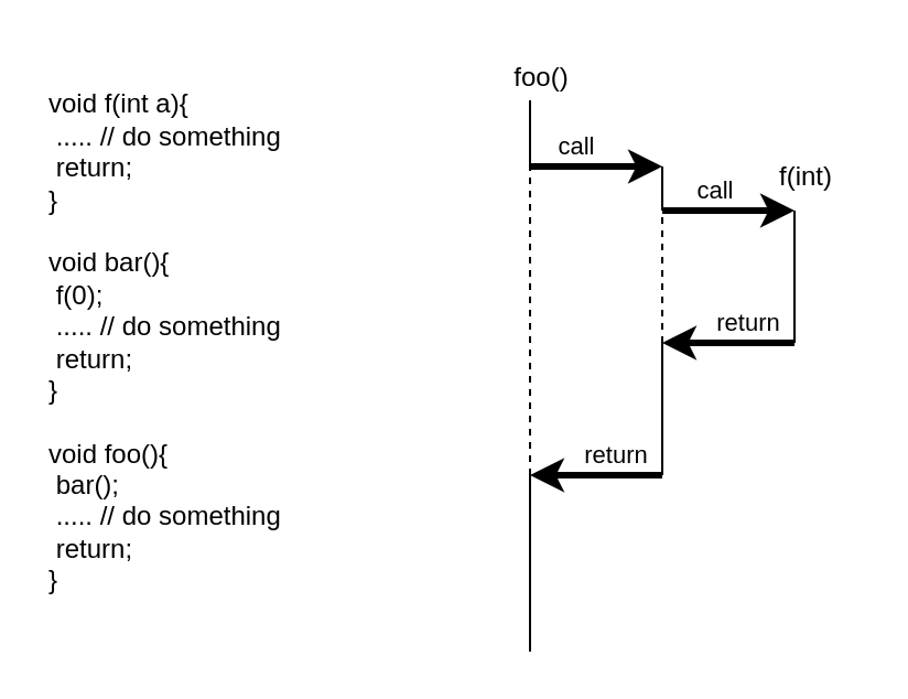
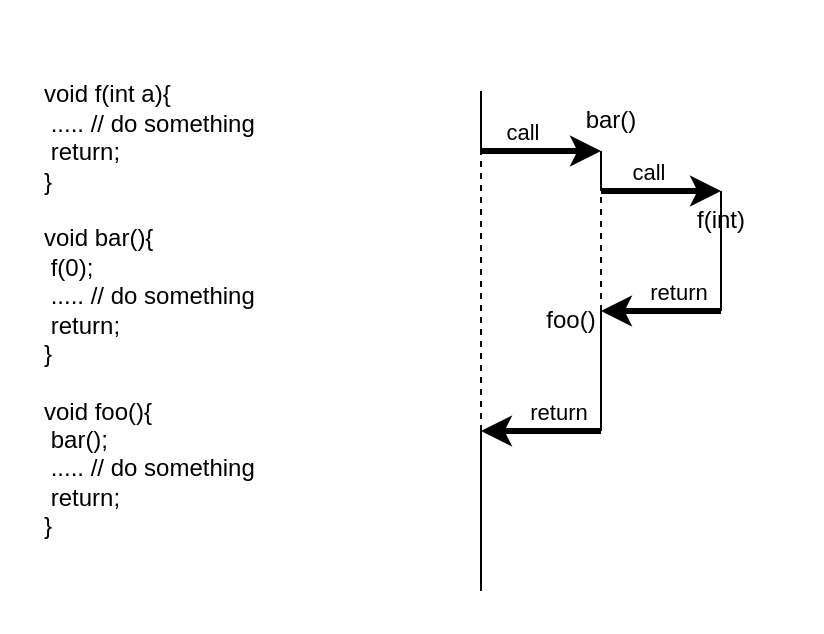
  <mxCell id="0" />
  <mxCell id="1" parent="0" />
  <mxCell id="2" value="void f(int a){&lt;br&gt;&lt;span style=&quot;&quot;&gt; &lt;/span&gt;&lt;span style=&quot;white-space: pre;&quot;&gt; &lt;/span&gt;..... // do something&lt;br&gt;&lt;span style=&quot;&quot;&gt; &lt;/span&gt;&lt;span style=&quot;white-space: pre;&quot;&gt; &lt;/span&gt;return;&lt;br&gt;}&lt;br&gt;&lt;br&gt;void bar(){&lt;br&gt;&lt;span style=&quot;&quot;&gt; &lt;/span&gt;&lt;span style=&quot;white-space: pre;&quot;&gt; &lt;/span&gt;f(0);&lt;br&gt;&lt;span style=&quot;&quot;&gt; &lt;/span&gt;&lt;span style=&quot;white-space: pre;&quot;&gt; &lt;/span&gt;..... // do something&lt;br&gt;&lt;span style=&quot;&quot;&gt; &lt;/span&gt;&lt;span style=&quot;white-space: pre;&quot;&gt; &lt;/span&gt;return;&lt;br&gt;}&lt;br&gt;&lt;br&gt;void foo(){&lt;br&gt;&lt;span style=&quot;&quot;&gt; &lt;/span&gt;&lt;span style=&quot;white-space: pre;&quot;&gt; &lt;/span&gt;bar();&lt;br&gt;&lt;span style=&quot;white-space: pre;&quot;&gt; &lt;/span&gt;..... // do something&lt;br&gt;&lt;span style=&quot;&quot;&gt; &lt;/span&gt;&lt;span style=&quot;white-space: pre;&quot;&gt; &lt;/span&gt;return;&lt;br&gt;}" style="text;html=1;strokeColor=none;fillColor=none;align=left;verticalAlign=middle;whiteSpace=wrap;rounded=0;" vertex="1" parent="1"><mxGeometry x="20" y="105" width="166" height="100" as="geometry" /></mxCell>
  <mxCell id="3" value="" style="group" vertex="1" connectable="0" parent="1"><mxGeometry x="220" y="20" width="170" height="275" as="geometry" /></mxCell>
  <mxCell id="4" value="" style="endArrow=none;html=1;rounded=0;" edge="1" parent="3"><mxGeometry width="50" height="50" relative="1" as="geometry"><mxPoint x="20" y="55" as="sourcePoint" /><mxPoint x="20" y="25" as="targetPoint" /></mxGeometry></mxCell>
  <mxCell id="5" value="" style="endArrow=classic;html=1;rounded=0;labelBorderColor=default;strokeWidth=3;" edge="1" parent="3"><mxGeometry width="50" height="50" relative="1" as="geometry"><mxPoint x="20" y="55" as="sourcePoint" /><mxPoint x="80" y="55" as="targetPoint" /></mxGeometry></mxCell>
  <mxCell id="6" value="call" style="edgeLabel;html=1;align=center;verticalAlign=middle;resizable=0;points=[];" vertex="1" connectable="0" parent="5"><mxGeometry x="-0.4" y="-3" relative="1" as="geometry"><mxPoint x="2" y="-13" as="offset" /></mxGeometry></mxCell>
  <mxCell id="7" value="" style="endArrow=none;html=1;rounded=0;" edge="1" parent="3"><mxGeometry width="50" height="50" relative="1" as="geometry"><mxPoint x="80" y="75" as="sourcePoint" /><mxPoint x="80" y="55" as="targetPoint" /></mxGeometry></mxCell>
  <mxCell id="8" value="" style="endArrow=classic;html=1;rounded=0;strokeWidth=3;" edge="1" parent="3"><mxGeometry width="50" height="50" relative="1" as="geometry"><mxPoint x="80" y="75" as="sourcePoint" /><mxPoint x="140" y="75" as="targetPoint" /></mxGeometry></mxCell>
  <mxCell id="9" value="call" style="edgeLabel;html=1;align=center;verticalAlign=middle;resizable=0;points=[];" vertex="1" connectable="0" parent="8"><mxGeometry x="-0.233" y="-1" relative="1" as="geometry"><mxPoint y="-11" as="offset" /></mxGeometry></mxCell>
  <mxCell id="10" value="" style="endArrow=none;html=1;rounded=0;" edge="1" parent="3"><mxGeometry width="50" height="50" relative="1" as="geometry"><mxPoint x="140" y="135" as="sourcePoint" /><mxPoint x="140" y="75" as="targetPoint" /></mxGeometry></mxCell>
  <mxCell id="11" value="" style="endArrow=classic;html=1;rounded=0;strokeWidth=3;" edge="1" parent="3"><mxGeometry width="50" height="50" relative="1" as="geometry"><mxPoint x="140" y="135" as="sourcePoint" /><mxPoint x="80" y="135" as="targetPoint" /></mxGeometry></mxCell>
  <mxCell id="12" value="return" style="edgeLabel;html=1;align=center;verticalAlign=middle;resizable=0;points=[];" vertex="1" connectable="0" parent="11"><mxGeometry x="-0.267" relative="1" as="geometry"><mxPoint y="-10" as="offset" /></mxGeometry></mxCell>
  <mxCell id="13" value="" style="endArrow=none;dashed=1;html=1;rounded=0;" edge="1" parent="3"><mxGeometry width="50" height="50" relative="1" as="geometry"><mxPoint x="80" y="135" as="sourcePoint" /><mxPoint x="80" y="75" as="targetPoint" /></mxGeometry></mxCell>
  <mxCell id="14" value="" style="endArrow=none;dashed=1;html=1;rounded=0;" edge="1" parent="3"><mxGeometry width="50" height="50" relative="1" as="geometry"><mxPoint x="20" y="195" as="sourcePoint" /><mxPoint x="20" y="55" as="targetPoint" /></mxGeometry></mxCell>
  <mxCell id="15" value="" style="endArrow=none;html=1;rounded=0;" edge="1" parent="3"><mxGeometry width="50" height="50" relative="1" as="geometry"><mxPoint x="80" y="195" as="sourcePoint" /><mxPoint x="80" y="135" as="targetPoint" /></mxGeometry></mxCell>
  <mxCell id="16" value="" style="endArrow=classic;html=1;rounded=0;strokeWidth=3;" edge="1" parent="3"><mxGeometry width="50" height="50" relative="1" as="geometry"><mxPoint x="80" y="195" as="sourcePoint" /><mxPoint x="20" y="195" as="targetPoint" /></mxGeometry></mxCell>
  <mxCell id="17" value="return" style="edgeLabel;html=1;align=center;verticalAlign=middle;resizable=0;points=[];" vertex="1" connectable="0" parent="16"><mxGeometry x="-0.267" relative="1" as="geometry"><mxPoint y="-10" as="offset" /></mxGeometry></mxCell>
  <mxCell id="18" value="" style="endArrow=none;html=1;rounded=0;" edge="1" parent="3"><mxGeometry width="50" height="50" relative="1" as="geometry"><mxPoint x="20" y="275" as="sourcePoint" /><mxPoint x="20" y="195" as="targetPoint" /></mxGeometry></mxCell>
- <mxCell id="19" value="foo()" style="text;html=1;align=center;verticalAlign=middle;resizable=0;points=[];autosize=1;strokeColor=none;fillColor=none;" vertex="1" parent="3"><mxGeometry width="50" height="30" as="geometry" /></mxCell>
- <mxCell id="21" value="f(int)" style="text;html=1;align=center;verticalAlign=middle;resizable=0;points=[];autosize=1;strokeColor=none;fillColor=none;" vertex="1" parent="3"><mxGeometry x="120" y="45" width="50" height="30" as="geometry" /></mxCell>
+ <mxCell id="19" value="foo()" style="text;html=1;align=center;verticalAlign=middle;resizable=0;points=[];autosize=1;strokeColor=none;fillColor=none;" vertex="1" parent="3"><mxGeometry x="40" y="125" width="50" height="30" as="geometry" /></mxCell>
+ <mxCell id="20" value="bar()" style="text;html=1;align=center;verticalAlign=middle;resizable=0;points=[];autosize=1;strokeColor=none;fillColor=none;" vertex="1" parent="3"><mxGeometry x="60" y="25" width="50" height="30" as="geometry" /></mxCell>
+ <mxCell id="21" value="f(int)" style="text;html=1;align=center;verticalAlign=middle;resizable=0;points=[];autosize=1;strokeColor=none;fillColor=none;" vertex="1" parent="3"><mxGeometry x="115" y="75" width="50" height="30" as="geometry" /></mxCell>
